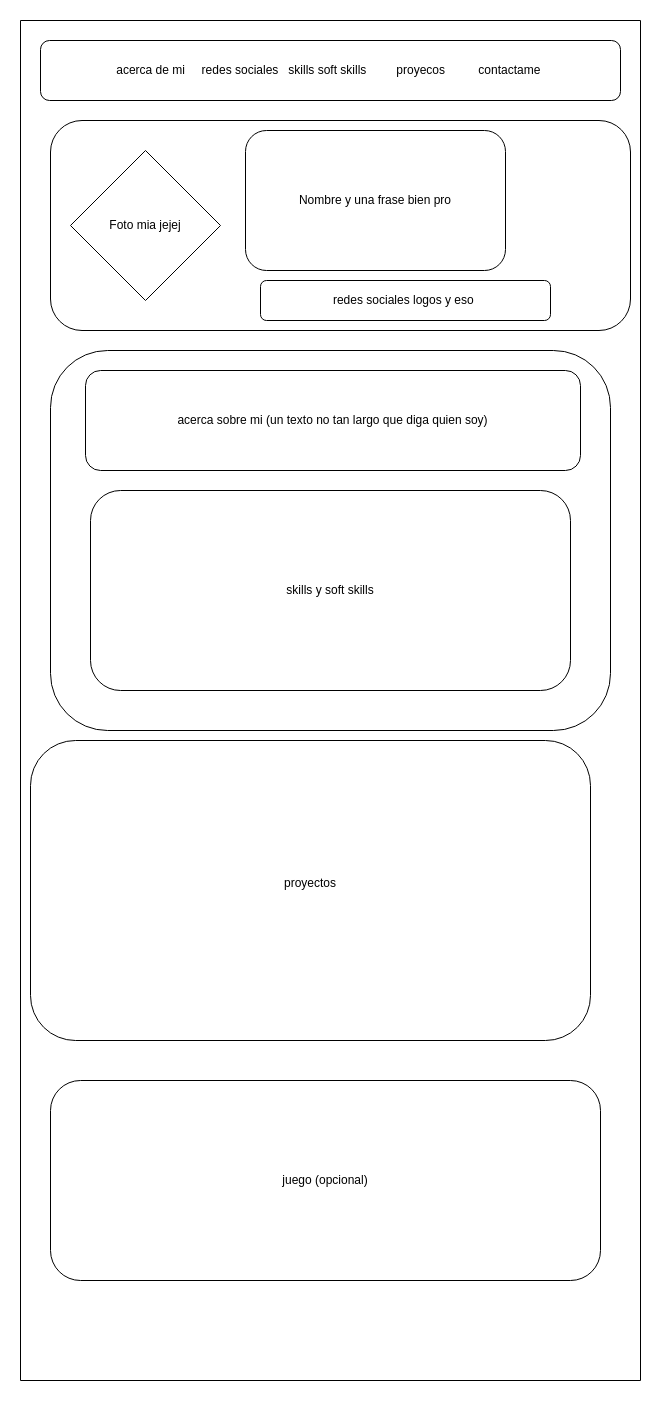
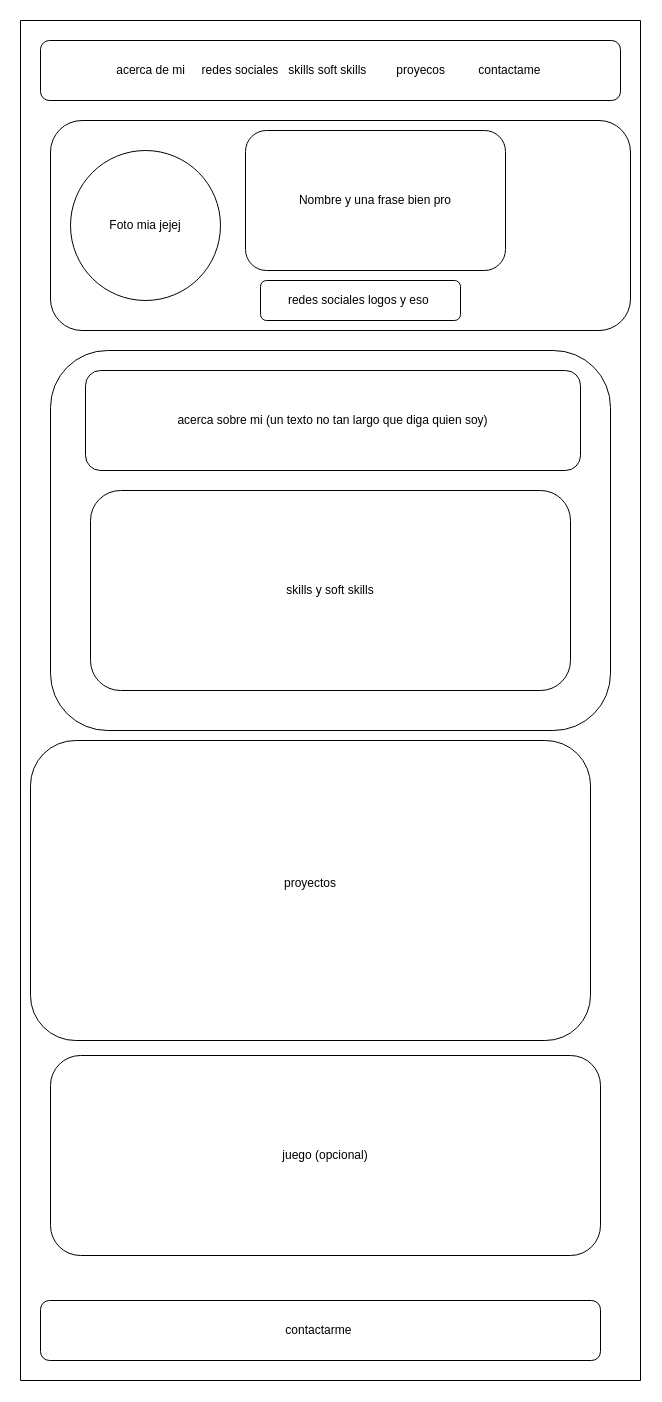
  <mxCell id="0" />
  <mxCell id="1" parent="0" />
  <mxCell id="2" value="" style="swimlane;startSize=0;" vertex="1" parent="1"><mxGeometry x="20" y="20" width="620" height="1360" as="geometry" /></mxCell>
  <mxCell id="3" value="acerca de mi&amp;nbsp; &amp;nbsp; &amp;nbsp;redes sociales&amp;nbsp; &amp;nbsp;skills soft skills&amp;nbsp; &amp;nbsp; &amp;nbsp; &amp;nbsp; &amp;nbsp;proyecos&amp;nbsp; &amp;nbsp; &amp;nbsp; &amp;nbsp; &amp;nbsp; contactame&amp;nbsp;" style="rounded=1;whiteSpace=wrap;html=1;" vertex="1" parent="2"><mxGeometry x="20" y="20" width="580" height="60" as="geometry" /></mxCell>
  <mxCell id="4" value="" style="ellipse;whiteSpace=wrap;html=1;aspect=fixed;" vertex="1" parent="2"><mxGeometry x="30" y="120" width="170" height="170" as="geometry" /></mxCell>
  <mxCell id="5" value="" style="rounded=1;whiteSpace=wrap;html=1;" vertex="1" parent="2"><mxGeometry x="30" y="100" width="580" height="210" as="geometry" /></mxCell>
- <mxCell id="6" value="Foto mia jejej" style="rhombus;whiteSpace=wrap;html=1;aspect=fixed;" vertex="1" parent="2"><mxGeometry x="50" y="130" width="150" height="150" as="geometry" /></mxCell>
+ <mxCell id="6" value="Foto mia jejej" style="ellipse;whiteSpace=wrap;html=1;aspect=fixed;" vertex="1" parent="2"><mxGeometry x="50" y="130" width="150" height="150" as="geometry" /></mxCell>
  <mxCell id="7" value="Nombre y una frase bien pro" style="rounded=1;whiteSpace=wrap;html=1;" vertex="1" parent="2"><mxGeometry x="225" y="110" width="260" height="140" as="geometry" /></mxCell>
  <mxCell id="8" value="" style="rounded=1;whiteSpace=wrap;html=1;" vertex="1" parent="2"><mxGeometry x="30" y="330" width="560" height="380" as="geometry" /></mxCell>
  <mxCell id="9" value="acerca sobre mi (un texto no tan largo que diga quien soy)" style="rounded=1;whiteSpace=wrap;html=1;" vertex="1" parent="2"><mxGeometry x="65" y="350" width="495" height="100" as="geometry" /></mxCell>
  <mxCell id="10" value="skills y soft skills" style="rounded=1;whiteSpace=wrap;html=1;" vertex="1" parent="2"><mxGeometry x="70" y="470" width="480" height="200" as="geometry" /></mxCell>
- <mxCell id="11" value="redes sociales logos y eso&amp;nbsp;" style="rounded=1;whiteSpace=wrap;html=1;" vertex="1" parent="2"><mxGeometry x="240" y="260" width="290" height="40" as="geometry" /></mxCell>
+ <mxCell id="11" value="redes sociales logos y eso&amp;nbsp;" style="rounded=1;whiteSpace=wrap;html=1;" vertex="1" parent="2"><mxGeometry x="240" y="260" width="200" height="40" as="geometry" /></mxCell>
  <mxCell id="12" value="proyectos&lt;div&gt;&lt;br&gt;&lt;/div&gt;" style="rounded=1;whiteSpace=wrap;html=1;" vertex="1" parent="2"><mxGeometry x="10" y="720" width="560" height="300" as="geometry" /></mxCell>
- <mxCell id="14" value="juego (opcional)" style="rounded=1;whiteSpace=wrap;html=1;" vertex="1" parent="1"><mxGeometry x="50" y="1080" width="550" height="200" as="geometry" /></mxCell>
+ <mxCell id="13" value="contactarme&amp;nbsp;" style="rounded=1;whiteSpace=wrap;html=1;" vertex="1" parent="2"><mxGeometry x="20" y="1280" width="560" height="60" as="geometry" /></mxCell>
+ <mxCell id="14" value="juego (opcional)" style="rounded=1;whiteSpace=wrap;html=1;" vertex="1" parent="1"><mxGeometry x="50" y="1055" width="550" height="200" as="geometry" /></mxCell>
